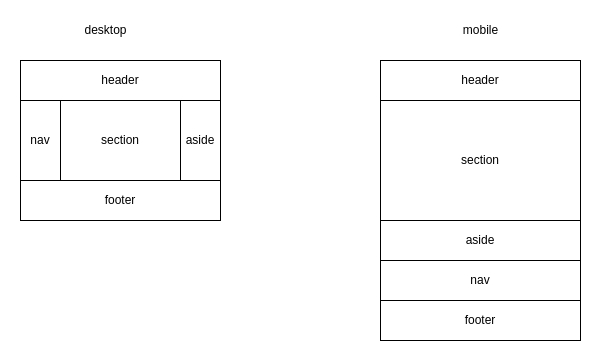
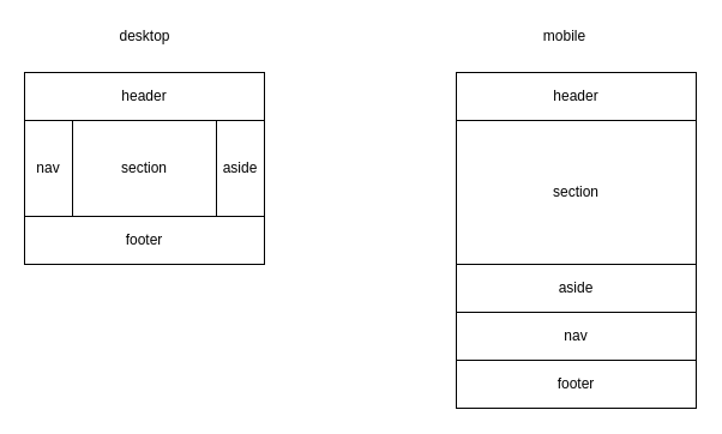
  <mxCell id="0" />
  <mxCell id="1" parent="0" />
- <mxCell id="2" value="mobile" style="text;html=1;align=center;verticalAlign=middle;resizable=0;points=[];autosize=1;strokeColor=none;" vertex="1" parent="1"><mxGeometry x="455" y="20" width="50" height="20" as="geometry" /></mxCell>
- <mxCell id="3" value="desktop" style="text;html=1;align=center;verticalAlign=middle;resizable=0;points=[];autosize=1;strokeColor=none;" vertex="1" parent="1"><mxGeometry x="75" y="20" width="60" height="20" as="geometry" /></mxCell>
+ <mxCell id="2" value="mobile" style="text;html=1;align=center;verticalAlign=middle;resizable=0;points=[];autosize=1;strokeColor=none;" vertex="1" parent="1"><mxGeometry x="445" y="20" width="50" height="20" as="geometry" /></mxCell>
+ <mxCell id="3" value="desktop" style="text;html=1;align=center;verticalAlign=middle;resizable=0;points=[];autosize=1;strokeColor=none;" vertex="1" parent="1"><mxGeometry x="90" y="20" width="60" height="20" as="geometry" /></mxCell>
  <mxCell id="4" value="" style="group" vertex="1" connectable="0" parent="1"><mxGeometry x="20" y="60" width="200" height="160" as="geometry" /></mxCell>
  <mxCell id="5" value="header" style="whiteSpace=wrap;html=1;" vertex="1" parent="4"><mxGeometry width="200" height="40" as="geometry" /></mxCell>
  <mxCell id="6" value="section" style="whiteSpace=wrap;html=1;" vertex="1" parent="4"><mxGeometry x="40" y="40" width="120" height="80" as="geometry" /></mxCell>
  <mxCell id="7" value="aside" style="whiteSpace=wrap;html=1;" vertex="1" parent="4"><mxGeometry x="160" y="40" width="40" height="80" as="geometry" /></mxCell>
  <mxCell id="8" value="footer" style="whiteSpace=wrap;html=1;" vertex="1" parent="4"><mxGeometry y="120" width="200" height="40" as="geometry" /></mxCell>
  <mxCell id="9" value="nav" style="whiteSpace=wrap;html=1;" vertex="1" parent="4"><mxGeometry y="40" width="40" height="80" as="geometry" /></mxCell>
  <mxCell id="10" value="header" style="whiteSpace=wrap;html=1;" parent="1" vertex="1"><mxGeometry x="380" y="60" width="200" height="40" as="geometry" /></mxCell>
  <mxCell id="11" value="section" style="whiteSpace=wrap;html=1;" parent="1" vertex="1"><mxGeometry x="380" y="100" width="200" height="120" as="geometry" /></mxCell>
  <mxCell id="12" value="aside" style="whiteSpace=wrap;html=1;" vertex="1" parent="1"><mxGeometry x="380" y="220" width="200" height="40" as="geometry" /></mxCell>
  <mxCell id="13" value="nav" style="whiteSpace=wrap;html=1;" vertex="1" parent="1"><mxGeometry x="380" y="260" width="200" height="40" as="geometry" /></mxCell>
  <mxCell id="14" value="footer" style="whiteSpace=wrap;html=1;" vertex="1" parent="1"><mxGeometry x="380" y="300" width="200" height="40" as="geometry" /></mxCell>
